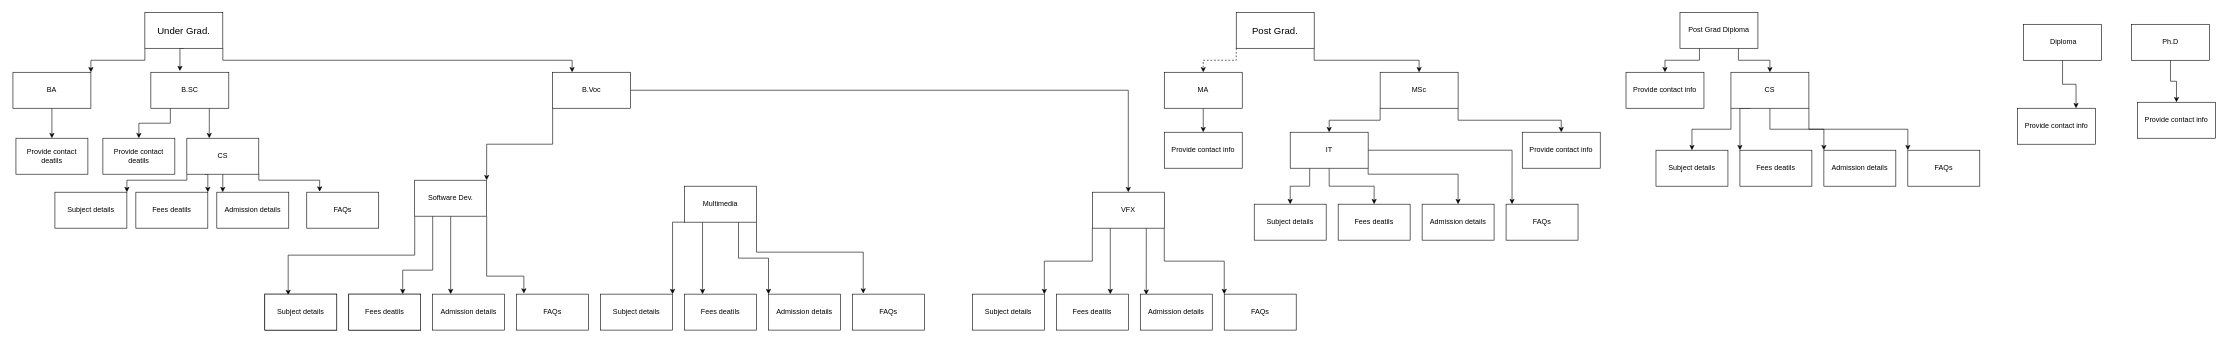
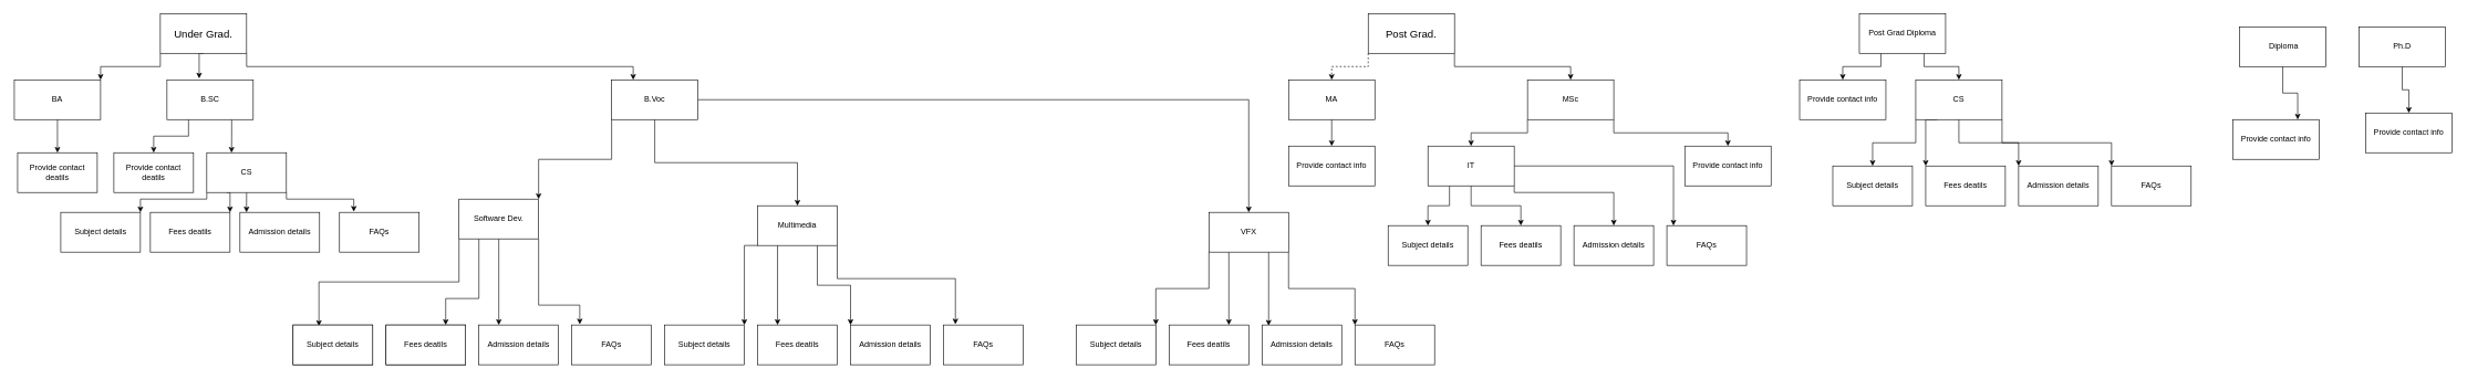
  <mxCell id="0" />
  <mxCell id="1" parent="0" />
  <mxCell id="2" style="edgeStyle=orthogonalEdgeStyle;rounded=0;orthogonalLoop=1;jettySize=auto;html=1;exitX=0;exitY=1;exitDx=0;exitDy=0;entryX=1;entryY=0;entryDx=0;entryDy=0;" edge="1" parent="1" source="5" target="14"><mxGeometry relative="1" as="geometry" /></mxCell>
  <mxCell id="3" style="edgeStyle=orthogonalEdgeStyle;rounded=0;orthogonalLoop=1;jettySize=auto;html=1;exitX=0.5;exitY=1;exitDx=0;exitDy=0;entryX=0.373;entryY=-0.034;entryDx=0;entryDy=0;entryPerimeter=0;" edge="1" parent="1" source="5" target="17"><mxGeometry relative="1" as="geometry" /></mxCell>
  <mxCell id="4" style="edgeStyle=orthogonalEdgeStyle;rounded=0;orthogonalLoop=1;jettySize=auto;html=1;exitX=1;exitY=1;exitDx=0;exitDy=0;entryX=0.25;entryY=0;entryDx=0;entryDy=0;" edge="1" parent="1" source="5" target="21"><mxGeometry relative="1" as="geometry" /></mxCell>
  <mxCell id="5" value="&lt;font style=&quot;font-size: 16px&quot;&gt;Under Grad.&lt;br&gt;&lt;/font&gt;" style="rounded=0;whiteSpace=wrap;html=1;" parent="1" vertex="1"><mxGeometry x="240" y="20" width="130" height="60" as="geometry" /></mxCell>
  <mxCell id="6" style="edgeStyle=orthogonalEdgeStyle;rounded=0;orthogonalLoop=1;jettySize=auto;html=1;exitX=0;exitY=1;exitDx=0;exitDy=0;entryX=0.5;entryY=0;entryDx=0;entryDy=0;dashed=1;" edge="1" parent="1" source="8" target="45"><mxGeometry relative="1" as="geometry" /></mxCell>
  <mxCell id="7" style="edgeStyle=orthogonalEdgeStyle;rounded=0;orthogonalLoop=1;jettySize=auto;html=1;exitX=1;exitY=1;exitDx=0;exitDy=0;" edge="1" parent="1" source="8" target="48"><mxGeometry relative="1" as="geometry" /></mxCell>
  <mxCell id="8" value="&lt;font style=&quot;font-size: 16px&quot;&gt;Post Grad.&lt;br&gt;&lt;/font&gt;" style="rounded=0;whiteSpace=wrap;html=1;" parent="1" vertex="1"><mxGeometry x="2060" y="20" width="130" height="60" as="geometry" /></mxCell>
  <mxCell id="9" style="edgeStyle=orthogonalEdgeStyle;rounded=0;orthogonalLoop=1;jettySize=auto;html=1;exitX=0.5;exitY=1;exitDx=0;exitDy=0;entryX=0.5;entryY=0;entryDx=0;entryDy=0;" parent="1" source="10" target="56" edge="1"><mxGeometry relative="1" as="geometry" /></mxCell>
  <mxCell id="10" value="Ph.D" style="rounded=0;whiteSpace=wrap;html=1;" parent="1" vertex="1"><mxGeometry x="3553" y="40" width="130" height="60" as="geometry" /></mxCell>
  <mxCell id="11" style="edgeStyle=orthogonalEdgeStyle;rounded=0;orthogonalLoop=1;jettySize=auto;html=1;exitX=0.5;exitY=1;exitDx=0;exitDy=0;entryX=0.75;entryY=0;entryDx=0;entryDy=0;" parent="1" source="12" target="57" edge="1"><mxGeometry relative="1" as="geometry" /></mxCell>
  <mxCell id="12" value="&amp;nbsp;Diploma" style="rounded=0;whiteSpace=wrap;html=1;" parent="1" vertex="1"><mxGeometry x="3373" y="40" width="130" height="60" as="geometry" /></mxCell>
  <mxCell id="13" style="edgeStyle=orthogonalEdgeStyle;rounded=0;orthogonalLoop=1;jettySize=auto;html=1;exitX=0.5;exitY=1;exitDx=0;exitDy=0;entryX=0.5;entryY=0;entryDx=0;entryDy=0;" parent="1" source="14" target="22" edge="1"><mxGeometry relative="1" as="geometry" /></mxCell>
  <mxCell id="14" value="BA" style="rounded=0;whiteSpace=wrap;html=1;" parent="1" vertex="1"><mxGeometry x="20" y="120" width="130" height="60" as="geometry" /></mxCell>
  <mxCell id="15" style="edgeStyle=orthogonalEdgeStyle;rounded=0;orthogonalLoop=1;jettySize=auto;html=1;exitX=0.25;exitY=1;exitDx=0;exitDy=0;entryX=0.5;entryY=0;entryDx=0;entryDy=0;" parent="1" source="17" target="23" edge="1"><mxGeometry relative="1" as="geometry" /></mxCell>
  <mxCell id="16" style="edgeStyle=orthogonalEdgeStyle;rounded=0;orthogonalLoop=1;jettySize=auto;html=1;exitX=0.75;exitY=1;exitDx=0;exitDy=0;entryX=0.311;entryY=0;entryDx=0;entryDy=0;entryPerimeter=0;" edge="1" parent="1" source="17" target="28"><mxGeometry relative="1" as="geometry" /></mxCell>
  <mxCell id="17" value="B.SC" style="rounded=0;whiteSpace=wrap;html=1;" parent="1" vertex="1"><mxGeometry x="250" y="120" width="130" height="60" as="geometry" /></mxCell>
  <mxCell id="18" style="edgeStyle=orthogonalEdgeStyle;rounded=0;orthogonalLoop=1;jettySize=auto;html=1;exitX=0;exitY=1;exitDx=0;exitDy=0;entryX=1;entryY=0;entryDx=0;entryDy=0;" edge="1" parent="1" source="21" target="33"><mxGeometry relative="1" as="geometry" /></mxCell>
+ <mxCell id="19" style="edgeStyle=orthogonalEdgeStyle;rounded=0;orthogonalLoop=1;jettySize=auto;html=1;exitX=0.5;exitY=1;exitDx=0;exitDy=0;" edge="1" parent="1" source="21" target="38"><mxGeometry relative="1" as="geometry" /></mxCell>
  <mxCell id="20" style="edgeStyle=orthogonalEdgeStyle;rounded=0;orthogonalLoop=1;jettySize=auto;html=1;exitX=1;exitY=0.5;exitDx=0;exitDy=0;entryX=0.5;entryY=0;entryDx=0;entryDy=0;" edge="1" parent="1" source="21" target="43"><mxGeometry relative="1" as="geometry" /></mxCell>
  <mxCell id="21" value="B.Voc" style="rounded=0;whiteSpace=wrap;html=1;" parent="1" vertex="1"><mxGeometry x="920" y="120" width="130" height="60" as="geometry" /></mxCell>
  <mxCell id="22" value="Provide contact deatils" style="rounded=0;whiteSpace=wrap;html=1;" parent="1" vertex="1"><mxGeometry x="25" y="230" width="120" height="60" as="geometry" /></mxCell>
  <mxCell id="23" value="Provide contact deatils" style="rounded=0;whiteSpace=wrap;html=1;" parent="1" vertex="1"><mxGeometry x="170" y="230" width="120" height="60" as="geometry" /></mxCell>
  <mxCell id="24" style="edgeStyle=orthogonalEdgeStyle;rounded=0;orthogonalLoop=1;jettySize=auto;html=1;exitX=0;exitY=1;exitDx=0;exitDy=0;entryX=1;entryY=0;entryDx=0;entryDy=0;" edge="1" parent="1" source="28" target="58"><mxGeometry relative="1" as="geometry"><Array as="points"><mxPoint x="310" y="300" /><mxPoint x="210" y="300" /></Array></mxGeometry></mxCell>
  <mxCell id="25" style="edgeStyle=orthogonalEdgeStyle;rounded=0;orthogonalLoop=1;jettySize=auto;html=1;exitX=0.25;exitY=1;exitDx=0;exitDy=0;entryX=1;entryY=0;entryDx=0;entryDy=0;" edge="1" parent="1" source="28" target="59"><mxGeometry relative="1" as="geometry" /></mxCell>
  <mxCell id="26" style="edgeStyle=orthogonalEdgeStyle;rounded=0;orthogonalLoop=1;jettySize=auto;html=1;exitX=0.5;exitY=1;exitDx=0;exitDy=0;entryX=0.082;entryY=0;entryDx=0;entryDy=0;entryPerimeter=0;" edge="1" parent="1" source="28" target="60"><mxGeometry relative="1" as="geometry" /></mxCell>
  <mxCell id="27" style="edgeStyle=orthogonalEdgeStyle;rounded=0;orthogonalLoop=1;jettySize=auto;html=1;exitX=1;exitY=1;exitDx=0;exitDy=0;entryX=0.179;entryY=-0.017;entryDx=0;entryDy=0;entryPerimeter=0;" edge="1" parent="1" source="28" target="61"><mxGeometry relative="1" as="geometry"><Array as="points"><mxPoint x="430" y="300" /><mxPoint x="532" y="300" /></Array></mxGeometry></mxCell>
  <mxCell id="28" value="CS" style="rounded=0;whiteSpace=wrap;html=1;" parent="1" vertex="1"><mxGeometry x="310" y="230" width="120" height="60" as="geometry" /></mxCell>
  <mxCell id="29" style="edgeStyle=orthogonalEdgeStyle;rounded=0;orthogonalLoop=1;jettySize=auto;html=1;exitX=0;exitY=1;exitDx=0;exitDy=0;entryX=0.325;entryY=0.025;entryDx=0;entryDy=0;entryPerimeter=0;" edge="1" parent="1" source="33" target="62"><mxGeometry relative="1" as="geometry" /></mxCell>
  <mxCell id="30" style="edgeStyle=orthogonalEdgeStyle;rounded=0;orthogonalLoop=1;jettySize=auto;html=1;exitX=0.25;exitY=1;exitDx=0;exitDy=0;entryX=0.75;entryY=0;entryDx=0;entryDy=0;" edge="1" parent="1" source="33" target="63"><mxGeometry relative="1" as="geometry"><Array as="points"><mxPoint x="720" y="450" /><mxPoint x="670" y="450" /></Array></mxGeometry></mxCell>
  <mxCell id="31" style="edgeStyle=orthogonalEdgeStyle;rounded=0;orthogonalLoop=1;jettySize=auto;html=1;entryX=0.25;entryY=0;entryDx=0;entryDy=0;" edge="1" parent="1" source="33" target="64"><mxGeometry relative="1" as="geometry" /></mxCell>
  <mxCell id="32" style="edgeStyle=orthogonalEdgeStyle;rounded=0;orthogonalLoop=1;jettySize=auto;html=1;exitX=1;exitY=1;exitDx=0;exitDy=0;entryX=0.1;entryY=-0.017;entryDx=0;entryDy=0;entryPerimeter=0;" edge="1" parent="1" source="33" target="65"><mxGeometry relative="1" as="geometry"><Array as="points"><mxPoint x="810" y="460" /><mxPoint x="872" y="460" /></Array></mxGeometry></mxCell>
  <mxCell id="33" value="Software Dev." style="rounded=0;whiteSpace=wrap;html=1;" parent="1" vertex="1"><mxGeometry x="690" y="300" width="120" height="60" as="geometry" /></mxCell>
  <mxCell id="34" style="edgeStyle=orthogonalEdgeStyle;rounded=0;orthogonalLoop=1;jettySize=auto;html=1;exitX=0;exitY=1;exitDx=0;exitDy=0;entryX=1;entryY=0;entryDx=0;entryDy=0;" edge="1" parent="1" source="38" target="70"><mxGeometry relative="1" as="geometry"><Array as="points"><mxPoint x="1120" y="370" /></Array></mxGeometry></mxCell>
  <mxCell id="35" style="edgeStyle=orthogonalEdgeStyle;rounded=0;orthogonalLoop=1;jettySize=auto;html=1;exitX=0.25;exitY=1;exitDx=0;exitDy=0;entryX=0.25;entryY=0;entryDx=0;entryDy=0;" edge="1" parent="1" source="38" target="71"><mxGeometry relative="1" as="geometry" /></mxCell>
  <mxCell id="36" style="edgeStyle=orthogonalEdgeStyle;rounded=0;orthogonalLoop=1;jettySize=auto;html=1;exitX=0.75;exitY=1;exitDx=0;exitDy=0;entryX=0;entryY=0;entryDx=0;entryDy=0;" edge="1" parent="1" source="38" target="68"><mxGeometry relative="1" as="geometry" /></mxCell>
  <mxCell id="37" style="edgeStyle=orthogonalEdgeStyle;rounded=0;orthogonalLoop=1;jettySize=auto;html=1;exitX=1;exitY=1;exitDx=0;exitDy=0;entryX=0.15;entryY=-0.017;entryDx=0;entryDy=0;entryPerimeter=0;" edge="1" parent="1" source="38" target="69"><mxGeometry relative="1" as="geometry"><Array as="points"><mxPoint x="1260" y="420" /><mxPoint x="1438" y="420" /></Array></mxGeometry></mxCell>
  <mxCell id="38" value="Multimedia" style="rounded=0;whiteSpace=wrap;html=1;" parent="1" vertex="1"><mxGeometry x="1140" y="310" width="120" height="60" as="geometry" /></mxCell>
  <mxCell id="39" style="edgeStyle=orthogonalEdgeStyle;rounded=0;orthogonalLoop=1;jettySize=auto;html=1;exitX=0;exitY=1;exitDx=0;exitDy=0;entryX=1;entryY=0;entryDx=0;entryDy=0;" edge="1" parent="1" source="43" target="74"><mxGeometry relative="1" as="geometry" /></mxCell>
  <mxCell id="40" style="edgeStyle=orthogonalEdgeStyle;rounded=0;orthogonalLoop=1;jettySize=auto;html=1;exitX=0.25;exitY=1;exitDx=0;exitDy=0;entryX=0.75;entryY=0;entryDx=0;entryDy=0;" edge="1" parent="1" source="43" target="75"><mxGeometry relative="1" as="geometry" /></mxCell>
  <mxCell id="41" style="edgeStyle=orthogonalEdgeStyle;rounded=0;orthogonalLoop=1;jettySize=auto;html=1;exitX=0.75;exitY=1;exitDx=0;exitDy=0;entryX=0.083;entryY=0.017;entryDx=0;entryDy=0;entryPerimeter=0;" edge="1" parent="1" source="43" target="72"><mxGeometry relative="1" as="geometry" /></mxCell>
  <mxCell id="42" style="edgeStyle=orthogonalEdgeStyle;rounded=0;orthogonalLoop=1;jettySize=auto;html=1;exitX=1;exitY=1;exitDx=0;exitDy=0;entryX=0;entryY=0;entryDx=0;entryDy=0;" edge="1" parent="1" source="43" target="73"><mxGeometry relative="1" as="geometry" /></mxCell>
  <mxCell id="43" value="VFX" style="rounded=0;whiteSpace=wrap;html=1;" parent="1" vertex="1"><mxGeometry x="1820" y="320" width="120" height="60" as="geometry" /></mxCell>
  <mxCell id="44" style="edgeStyle=orthogonalEdgeStyle;rounded=0;orthogonalLoop=1;jettySize=auto;html=1;exitX=0.5;exitY=1;exitDx=0;exitDy=0;entryX=0.5;entryY=0;entryDx=0;entryDy=0;" edge="1" parent="1" source="45" target="55"><mxGeometry relative="1" as="geometry" /></mxCell>
  <mxCell id="45" value="MA" style="rounded=0;whiteSpace=wrap;html=1;" parent="1" vertex="1"><mxGeometry x="1940" y="120" width="130" height="60" as="geometry" /></mxCell>
  <mxCell id="46" style="edgeStyle=orthogonalEdgeStyle;rounded=0;orthogonalLoop=1;jettySize=auto;html=1;exitX=1;exitY=1;exitDx=0;exitDy=0;entryX=0.5;entryY=0;entryDx=0;entryDy=0;" edge="1" parent="1" source="48" target="54"><mxGeometry relative="1" as="geometry" /></mxCell>
  <mxCell id="47" style="edgeStyle=orthogonalEdgeStyle;rounded=0;orthogonalLoop=1;jettySize=auto;html=1;exitX=0;exitY=1;exitDx=0;exitDy=0;entryX=0.5;entryY=0;entryDx=0;entryDy=0;" edge="1" parent="1" source="48" target="53"><mxGeometry relative="1" as="geometry" /></mxCell>
  <mxCell id="48" value="MSc" style="rounded=0;whiteSpace=wrap;html=1;" parent="1" vertex="1"><mxGeometry x="2300" y="120" width="130" height="60" as="geometry" /></mxCell>
  <mxCell id="49" style="edgeStyle=orthogonalEdgeStyle;rounded=0;orthogonalLoop=1;jettySize=auto;html=1;exitX=0.25;exitY=1;exitDx=0;exitDy=0;" edge="1" parent="1" source="53" target="87"><mxGeometry relative="1" as="geometry" /></mxCell>
  <mxCell id="50" style="edgeStyle=orthogonalEdgeStyle;rounded=0;orthogonalLoop=1;jettySize=auto;html=1;exitX=0.5;exitY=1;exitDx=0;exitDy=0;entryX=0.5;entryY=0;entryDx=0;entryDy=0;" edge="1" parent="1" source="53" target="88"><mxGeometry relative="1" as="geometry" /></mxCell>
  <mxCell id="51" style="edgeStyle=orthogonalEdgeStyle;rounded=0;orthogonalLoop=1;jettySize=auto;html=1;exitX=1;exitY=1;exitDx=0;exitDy=0;entryX=0.5;entryY=0;entryDx=0;entryDy=0;" edge="1" parent="1" source="53" target="85"><mxGeometry relative="1" as="geometry"><Array as="points"><mxPoint x="2280" y="290" /><mxPoint x="2430" y="290" /></Array></mxGeometry></mxCell>
  <mxCell id="52" style="edgeStyle=orthogonalEdgeStyle;rounded=0;orthogonalLoop=1;jettySize=auto;html=1;exitX=1;exitY=0.5;exitDx=0;exitDy=0;entryX=0.083;entryY=0;entryDx=0;entryDy=0;entryPerimeter=0;" edge="1" parent="1" source="53" target="86"><mxGeometry relative="1" as="geometry" /></mxCell>
  <mxCell id="53" value="IT" style="rounded=0;whiteSpace=wrap;html=1;" parent="1" vertex="1"><mxGeometry x="2150" y="220" width="130" height="60" as="geometry" /></mxCell>
  <mxCell id="54" value="Provide contact info" style="rounded=0;whiteSpace=wrap;html=1;" parent="1" vertex="1"><mxGeometry x="2537" y="220" width="130" height="60" as="geometry" /></mxCell>
  <mxCell id="55" value="Provide contact info" style="rounded=0;whiteSpace=wrap;html=1;" parent="1" vertex="1"><mxGeometry x="1940" y="220" width="130" height="60" as="geometry" /></mxCell>
  <mxCell id="56" value="Provide contact info" style="rounded=0;whiteSpace=wrap;html=1;" parent="1" vertex="1"><mxGeometry x="3563" y="170" width="130" height="60" as="geometry" /></mxCell>
  <mxCell id="57" value="Provide contact info" style="rounded=0;whiteSpace=wrap;html=1;" parent="1" vertex="1"><mxGeometry x="3363" y="180" width="130" height="60" as="geometry" /></mxCell>
  <mxCell id="58" value="Subject details" style="rounded=0;whiteSpace=wrap;html=1;" parent="1" vertex="1"><mxGeometry x="90" y="320" width="120" height="60" as="geometry" /></mxCell>
  <mxCell id="59" value="Fees deatils" style="rounded=0;whiteSpace=wrap;html=1;" parent="1" vertex="1"><mxGeometry x="225" y="320" width="120" height="60" as="geometry" /></mxCell>
  <mxCell id="60" value="Admission details" style="rounded=0;whiteSpace=wrap;html=1;" vertex="1" parent="1"><mxGeometry x="360" y="320" width="120" height="60" as="geometry" /></mxCell>
  <mxCell id="61" value="FAQs" style="rounded=0;whiteSpace=wrap;html=1;" vertex="1" parent="1"><mxGeometry x="510" y="320" width="120" height="60" as="geometry" /></mxCell>
  <mxCell id="62" value="Subject details" style="rounded=0;whiteSpace=wrap;html=1;" vertex="1" parent="1"><mxGeometry x="440" y="490" width="120" height="60" as="geometry" /></mxCell>
  <mxCell id="63" value="Fees deatils" style="rounded=0;whiteSpace=wrap;html=1;" vertex="1" parent="1"><mxGeometry x="580" y="490" width="120" height="60" as="geometry" /></mxCell>
  <mxCell id="64" value="Admission details" style="rounded=0;whiteSpace=wrap;html=1;" vertex="1" parent="1"><mxGeometry x="720" y="490" width="120" height="60" as="geometry" /></mxCell>
  <mxCell id="65" value="FAQs" style="rounded=0;whiteSpace=wrap;html=1;" vertex="1" parent="1"><mxGeometry x="860" y="490" width="120" height="60" as="geometry" /></mxCell>
  <mxCell id="66" value="Subject details" style="rounded=0;whiteSpace=wrap;html=1;" vertex="1" parent="1"><mxGeometry x="440" y="490" width="120" height="60" as="geometry" /></mxCell>
  <mxCell id="67" value="Fees deatils" style="rounded=0;whiteSpace=wrap;html=1;" vertex="1" parent="1"><mxGeometry x="580" y="490" width="120" height="60" as="geometry" /></mxCell>
  <mxCell id="68" value="Admission details" style="rounded=0;whiteSpace=wrap;html=1;" vertex="1" parent="1"><mxGeometry x="1280" y="490" width="120" height="60" as="geometry" /></mxCell>
  <mxCell id="69" value="FAQs" style="rounded=0;whiteSpace=wrap;html=1;" vertex="1" parent="1"><mxGeometry x="1420" y="490" width="120" height="60" as="geometry" /></mxCell>
  <mxCell id="70" value="Subject details" style="rounded=0;whiteSpace=wrap;html=1;" vertex="1" parent="1"><mxGeometry x="1000" y="490" width="120" height="60" as="geometry" /></mxCell>
  <mxCell id="71" value="Fees deatils" style="rounded=0;whiteSpace=wrap;html=1;" vertex="1" parent="1"><mxGeometry x="1140" y="490" width="120" height="60" as="geometry" /></mxCell>
  <mxCell id="72" value="Admission details" style="rounded=0;whiteSpace=wrap;html=1;" vertex="1" parent="1"><mxGeometry x="1900" y="490" width="120" height="60" as="geometry" /></mxCell>
  <mxCell id="73" value="FAQs" style="rounded=0;whiteSpace=wrap;html=1;" vertex="1" parent="1"><mxGeometry x="2040" y="490" width="120" height="60" as="geometry" /></mxCell>
  <mxCell id="74" value="Subject details" style="rounded=0;whiteSpace=wrap;html=1;" vertex="1" parent="1"><mxGeometry x="1620" y="490" width="120" height="60" as="geometry" /></mxCell>
  <mxCell id="75" value="Fees deatils" style="rounded=0;whiteSpace=wrap;html=1;" vertex="1" parent="1"><mxGeometry x="1760" y="490" width="120" height="60" as="geometry" /></mxCell>
  <mxCell id="76" style="edgeStyle=orthogonalEdgeStyle;rounded=0;orthogonalLoop=1;jettySize=auto;html=1;exitX=0.25;exitY=1;exitDx=0;exitDy=0;entryX=0.5;entryY=0;entryDx=0;entryDy=0;" edge="1" parent="1" source="78" target="79"><mxGeometry relative="1" as="geometry" /></mxCell>
  <mxCell id="77" style="edgeStyle=orthogonalEdgeStyle;rounded=0;orthogonalLoop=1;jettySize=auto;html=1;exitX=0.75;exitY=1;exitDx=0;exitDy=0;" edge="1" parent="1" source="78" target="84"><mxGeometry relative="1" as="geometry" /></mxCell>
  <mxCell id="78" value="Post Grad Diploma" style="rounded=0;whiteSpace=wrap;html=1;" vertex="1" parent="1"><mxGeometry x="2800" y="20" width="130" height="60" as="geometry" /></mxCell>
  <mxCell id="79" value="Provide contact info" style="rounded=0;whiteSpace=wrap;html=1;" vertex="1" parent="1"><mxGeometry x="2710" y="120" width="130" height="60" as="geometry" /></mxCell>
  <mxCell id="80" style="edgeStyle=orthogonalEdgeStyle;rounded=0;orthogonalLoop=1;jettySize=auto;html=1;exitX=0;exitY=1;exitDx=0;exitDy=0;entryX=0.5;entryY=0;entryDx=0;entryDy=0;" edge="1" parent="1" source="84" target="91"><mxGeometry relative="1" as="geometry" /></mxCell>
  <mxCell id="81" style="edgeStyle=orthogonalEdgeStyle;rounded=0;orthogonalLoop=1;jettySize=auto;html=1;exitX=0.25;exitY=1;exitDx=0;exitDy=0;entryX=0;entryY=0;entryDx=0;entryDy=0;" edge="1" parent="1" source="84" target="92"><mxGeometry relative="1" as="geometry"><Array as="points"><mxPoint x="2900" y="180" /></Array></mxGeometry></mxCell>
  <mxCell id="82" style="edgeStyle=orthogonalEdgeStyle;rounded=0;orthogonalLoop=1;jettySize=auto;html=1;exitX=0.5;exitY=1;exitDx=0;exitDy=0;entryX=0;entryY=0;entryDx=0;entryDy=0;" edge="1" parent="1" source="84" target="89"><mxGeometry relative="1" as="geometry" /></mxCell>
  <mxCell id="83" style="edgeStyle=orthogonalEdgeStyle;rounded=0;orthogonalLoop=1;jettySize=auto;html=1;exitX=1;exitY=1;exitDx=0;exitDy=0;entryX=0;entryY=0;entryDx=0;entryDy=0;" edge="1" parent="1" source="84" target="90"><mxGeometry relative="1" as="geometry" /></mxCell>
  <mxCell id="84" value="CS" style="rounded=0;whiteSpace=wrap;html=1;" vertex="1" parent="1"><mxGeometry x="2885" y="120" width="130" height="60" as="geometry" /></mxCell>
  <mxCell id="85" value="Admission details" style="rounded=0;whiteSpace=wrap;html=1;" vertex="1" parent="1"><mxGeometry x="2370" y="340" width="120" height="60" as="geometry" /></mxCell>
  <mxCell id="86" value="FAQs" style="rounded=0;whiteSpace=wrap;html=1;" vertex="1" parent="1"><mxGeometry x="2510" y="340" width="120" height="60" as="geometry" /></mxCell>
  <mxCell id="87" value="Subject details" style="rounded=0;whiteSpace=wrap;html=1;" vertex="1" parent="1"><mxGeometry x="2090" y="340" width="120" height="60" as="geometry" /></mxCell>
  <mxCell id="88" value="Fees deatils" style="rounded=0;whiteSpace=wrap;html=1;" vertex="1" parent="1"><mxGeometry x="2230" y="340" width="120" height="60" as="geometry" /></mxCell>
  <mxCell id="89" value="Admission details" style="rounded=0;whiteSpace=wrap;html=1;" vertex="1" parent="1"><mxGeometry x="3040" y="250" width="120" height="60" as="geometry" /></mxCell>
  <mxCell id="90" value="FAQs" style="rounded=0;whiteSpace=wrap;html=1;" vertex="1" parent="1"><mxGeometry x="3180" y="250" width="120" height="60" as="geometry" /></mxCell>
  <mxCell id="91" value="Subject details" style="rounded=0;whiteSpace=wrap;html=1;" vertex="1" parent="1"><mxGeometry x="2760" y="250" width="120" height="60" as="geometry" /></mxCell>
  <mxCell id="92" value="Fees deatils" style="rounded=0;whiteSpace=wrap;html=1;" vertex="1" parent="1"><mxGeometry x="2900" y="250" width="120" height="60" as="geometry" /></mxCell>
